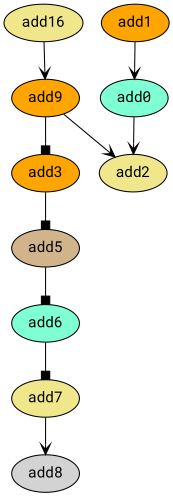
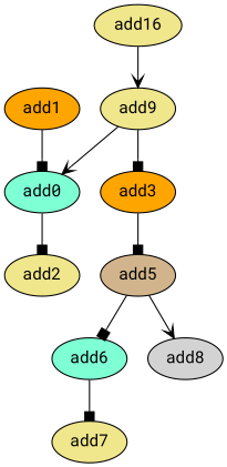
  strict digraph {
    fontname="Roboto Mono"
    node [fillcolor=khaki fontname="Roboto Mono" opcode=add style=filled]
    edge [arrowhead=box fontname="Roboto Mono"]
    add0 [fillcolor=aquamarine]
    add2
    add1 [fillcolor=orange]
    add6 [fillcolor=aquamarine]
    add7
    add3 [fillcolor=orange]
    add5 [fillcolor=tan]
    add8 [fillcolor=lightgrey]
-   add9 [fillcolor=orange]
+   add9
    n10 [label=add16]
-   add0 -> add2 [arrowhead=vee]
-   add1 -> add0 [arrowhead=vee]
+   add0 -> add2
+   add1 -> add0
    add6 -> add7
-   add7 -> add8 [arrowhead=vee]
+   add5 -> add8 [arrowhead=vee]
    add3 -> add5
    add5 -> add6
-   add9 -> add2 [arrowhead=vee]
+   add9 -> add0 [arrowhead=vee]
    add9 -> add3
    n10 -> add9 [arrowhead=vee]
  }
